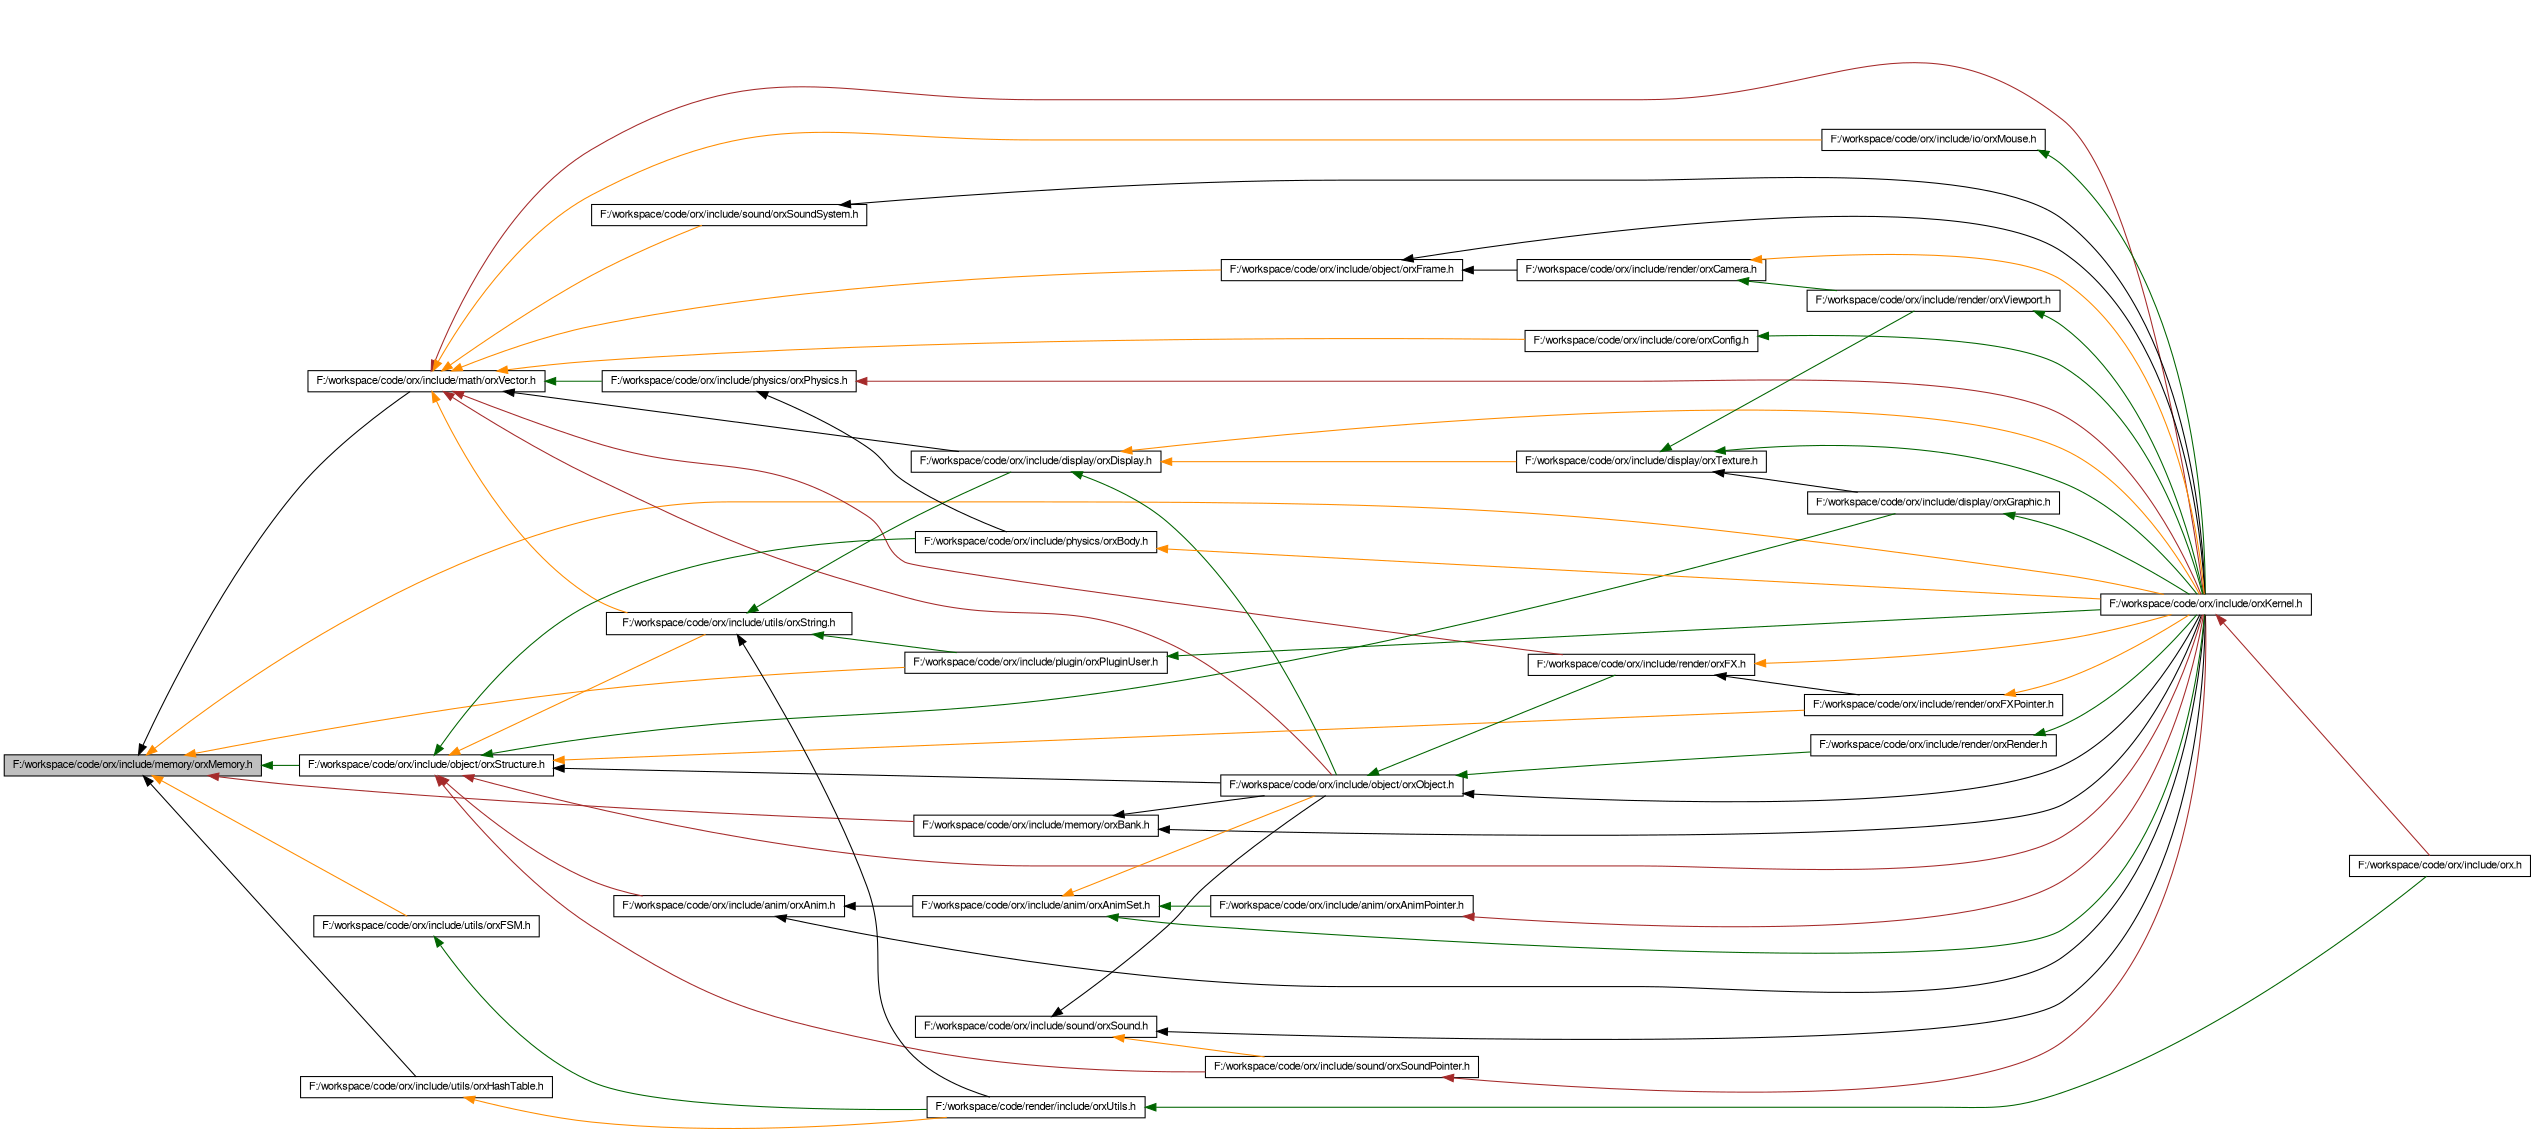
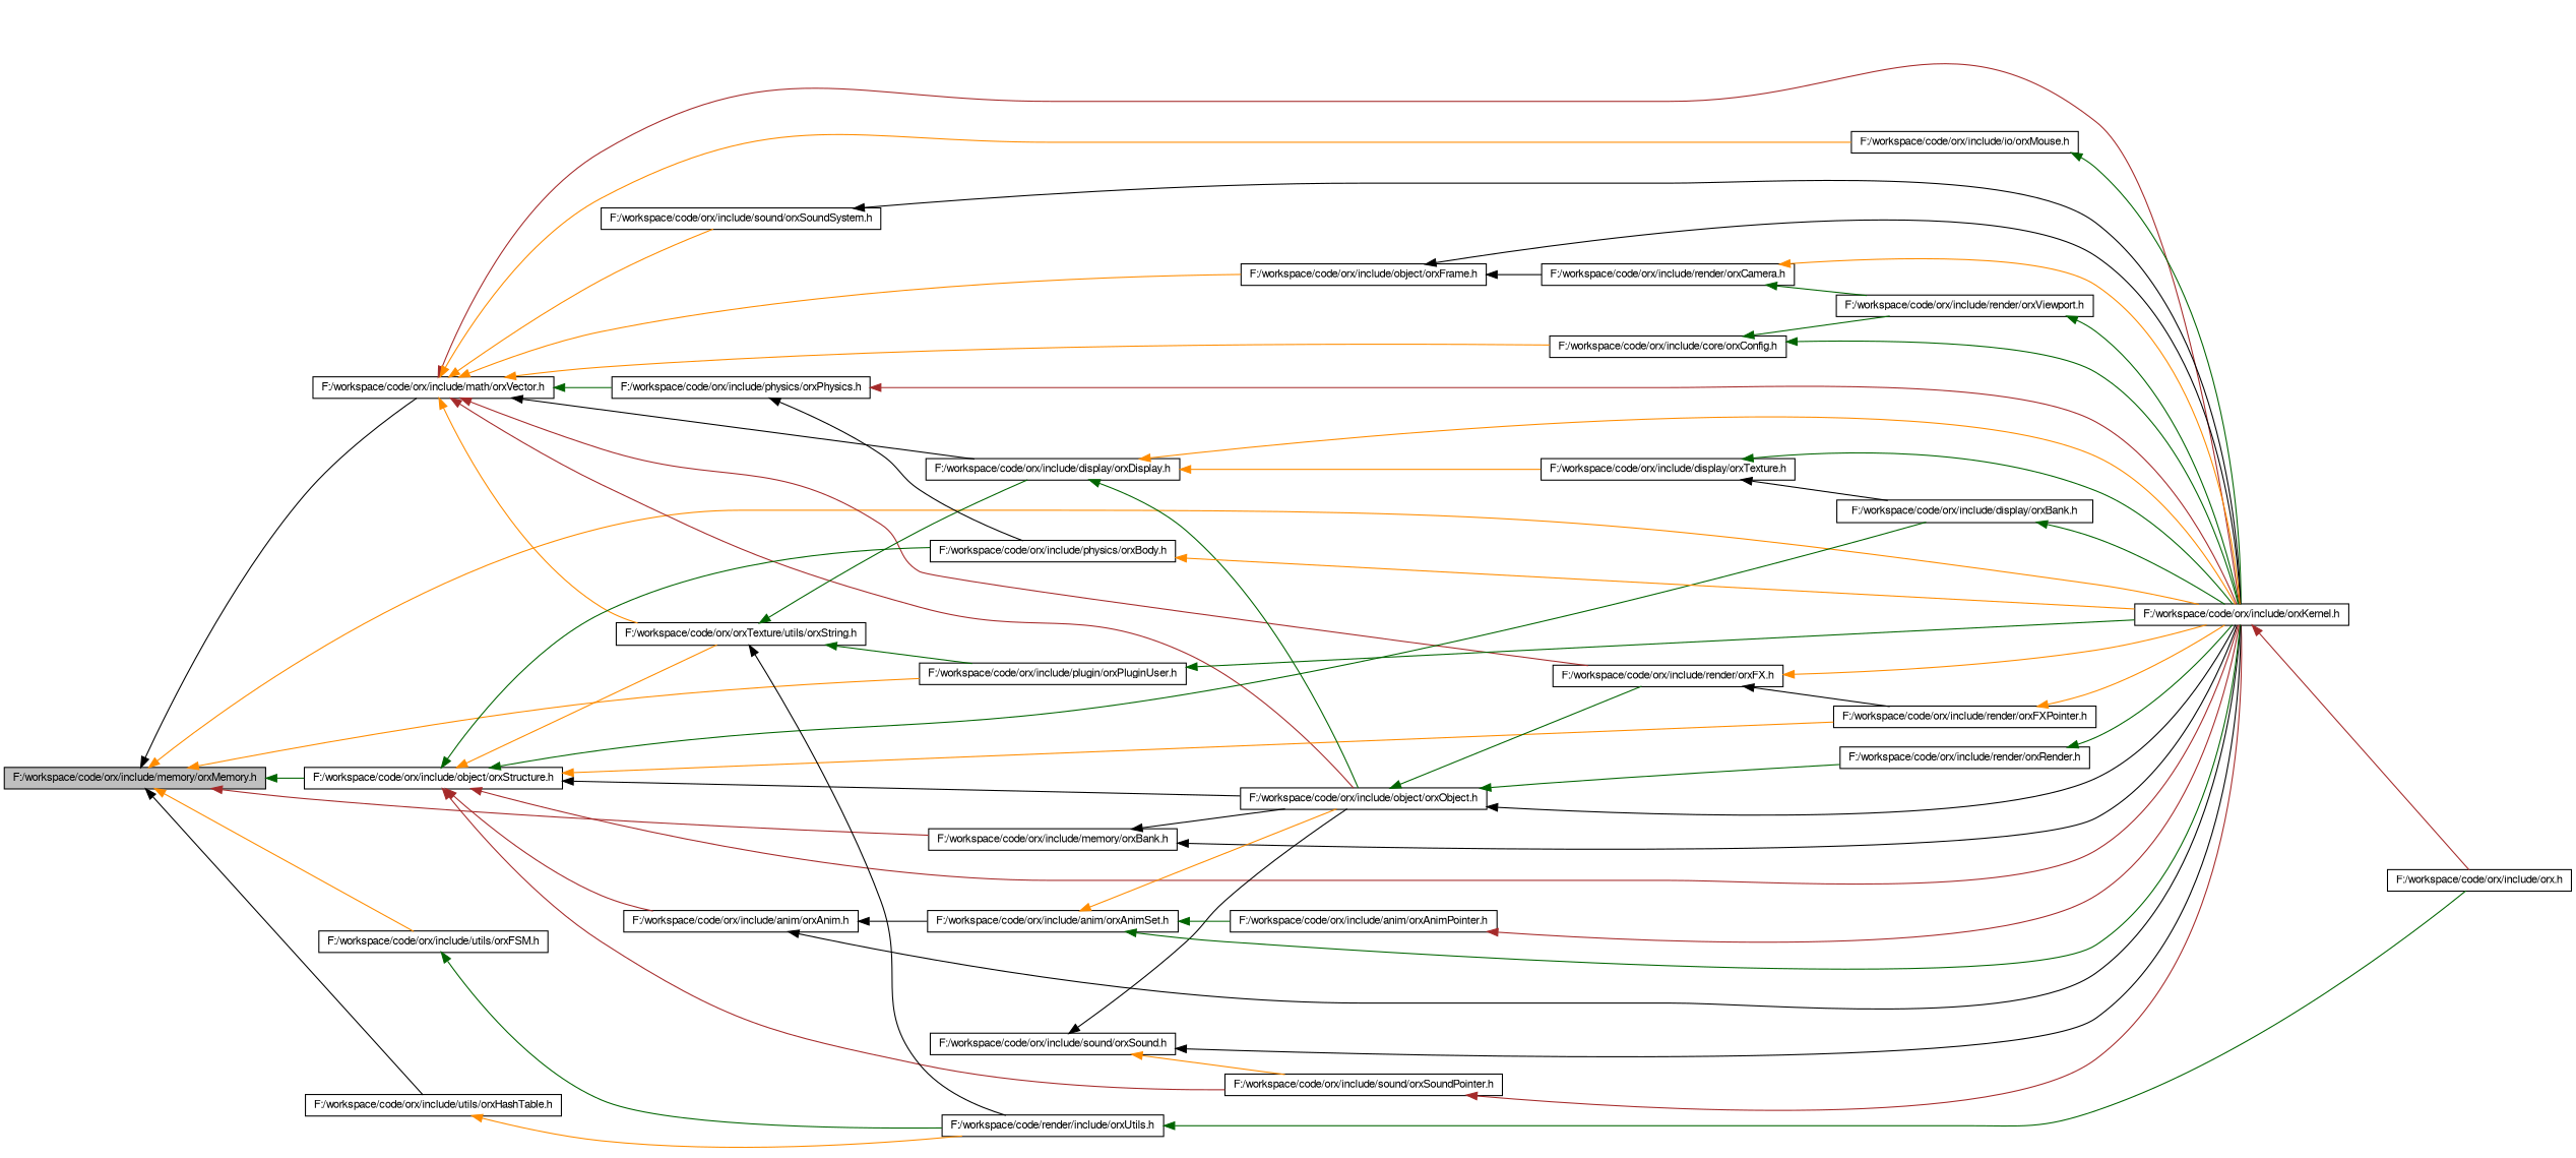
  digraph {
    rankdir=LR
    node [color=black fontname=FreeSans fontsize=10 shape=record]
    edge [color=darkgreen dir=back fontname=FreeSans fontsize=10 labelfontname=FreeSans labelfontsize=10 style=solid]
    n1 [fillcolor=grey75 fontcolor=black height=0.2 label="F:/workspace/code/orx/include/memory/orxMemory.h" style=filled width=0.4]
    n2 [height=0.2 label="F:/workspace/code/orx/include/math/orxVector.h" width=0.4]
    n3 [height=0.2 label="F:/workspace/code/orx/include/orxKernel.h" width=0.4]
    n4 [height=0.2 label="F:/workspace/code/orx/include/plugin/orxPluginUser.h" width=0.4]
    n5 [height=0.2 label="F:/workspace/code/orx/include/memory/orxBank.h" width=0.4]
    n6 [height=0.2 label="F:/workspace/code/orx/include/object/orxStructure.h" width=0.4]
    n7 [height=0.2 label="F:/workspace/code/orx/include/utils/orxFSM.h" width=0.4]
    n8 [height=0.2 label="F:/workspace/code/orx/include/utils/orxHashTable.h" width=0.4]
-   n9 [height=0.2 label="F:/workspace/code/orx/include/utils/orxString.h" width=0.4]
+   n9 [height=0.2 label="F:/workspace/code/orx/orxTexture/utils/orxString.h" width=0.4]
    n10 [height=0.2 label="F:/workspace/code/orx/include/core/orxConfig.h" width=0.4]
    n11 [height=0.2 label="F:/workspace/code/orx/include/display/orxDisplay.h" width=0.4]
    n12 [height=0.2 label="F:/workspace/code/orx/include/object/orxObject.h" width=0.4]
    n13 [height=0.2 label="F:/workspace/code/orx/include/render/orxFX.h" width=0.4]
    n14 [height=0.2 label="F:/workspace/code/orx/include/io/orxMouse.h" width=0.4]
    n15 [height=0.2 label="F:/workspace/code/orx/include/object/orxFrame.h" width=0.4]
    n16 [height=0.2 label="F:/workspace/code/orx/include/physics/orxPhysics.h" width=0.4]
    n17 [height=0.2 label="F:/workspace/code/orx/include/sound/orxSoundSystem.h" width=0.4]
    n18 [height=0.2 label="F:/workspace/code/orx/include/orx.h" width=0.4]
    n19 [height=0.2 label="F:/workspace/code/render/include/orxUtils.h" width=0.4]
-   n20 [height=0.2 label="F:/workspace/code/orx/include/display/orxGraphic.h" width=0.4]
+   n20 [height=0.2 label="F:/workspace/code/orx/include/display/orxBank.h" width=0.4]
    n21 [height=0.2 label="F:/workspace/code/orx/include/render/orxFXPointer.h" width=0.4]
    n22 [height=0.2 label="F:/workspace/code/orx/include/physics/orxBody.h" width=0.4]
    n23 [height=0.2 label="F:/workspace/code/orx/include/sound/orxSoundPointer.h" width=0.4]
    n24 [height=0.2 label="F:/workspace/code/orx/include/anim/orxAnim.h" width=0.4]
    n25 [height=0.2 label="F:/workspace/code/orx/include/display/orxTexture.h" width=0.4]
    n26 [height=0.2 label="F:/workspace/code/orx/include/render/orxRender.h" width=0.4]
    n27 [height=0.2 label="F:/workspace/code/orx/include/render/orxCamera.h" width=0.4]
    n28 [height=0.2 label="F:/workspace/code/orx/include/sound/orxSound.h" width=0.4]
    n29 [height=0.2 label="F:/workspace/code/orx/include/render/orxViewport.h" width=0.4]
    n30 [height=0.2 label="F:/workspace/code/orx/include/anim/orxAnimSet.h" width=0.4]
    n31 [height=0.2 label="F:/workspace/code/orx/include/anim/orxAnimPointer.h" width=0.4]
    n1 -> n2 [color=black]
    n1 -> n3 [color=darkorange]
    n1 -> n4 [color=darkorange]
    n1 -> n5 [color=brown]
    n1 -> n6
    n1 -> n7 [color=darkorange]
    n1 -> n8 [color=black]
    n2 -> n3 [color=brown]
    n2 -> n9 [color=darkorange]
    n2 -> n10 [color=darkorange]
    n2 -> n11 [color=black]
    n2 -> n12 [color=brown]
    n2 -> n13 [color=brown]
    n2 -> n14 [color=darkorange]
    n2 -> n15 [color=darkorange]
    n2 -> n16
    n2 -> n17 [color=darkorange]
    n3 -> n18 [color=brown]
    n4 -> n3
    n5 -> n3 [color=black]
    n5 -> n12 [color=black]
    n6 -> n3 [color=brown]
    n6 -> n9 [color=darkorange]
    n6 -> n12 [color=black]
    n6 -> n20
    n6 -> n21 [color=darkorange]
    n6 -> n22
    n6 -> n23 [color=brown]
    n6 -> n24 [color=brown]
    n7 -> n19
    n8 -> n19 [color=darkorange]
    n9 -> n4
    n9 -> n11
    n9 -> n19 [color=black]
    n10 -> n3
    n11 -> n3 [color=darkorange]
    n11 -> n12
    n11 -> n25 [color=darkorange]
    n12 -> n3 [color=black]
    n12 -> n13
    n12 -> n26
    n13 -> n3 [color=darkorange]
    n13 -> n21 [color=black]
    n14 -> n3
    n15 -> n3 [color=black]
    n15 -> n27 [color=black]
    n16 -> n3 [color=brown]
    n16 -> n22 [color=black]
    n17 -> n3 [color=black]
    n19 -> n18
    n20 -> n3
    n21 -> n3 [color=darkorange]
    n22 -> n3 [color=darkorange]
    n23 -> n3 [color=brown]
    n24 -> n3 [color=black]
    n24 -> n30 [color=black]
    n25 -> n3
    n25 -> n20 [color=black]
-   n25 -> n29
+   n10 -> n29
    n26 -> n3
    n27 -> n3 [color=darkorange]
    n27 -> n29
    n28 -> n3 [color=black]
    n28 -> n12 [color=black]
    n28 -> n23 [color=darkorange]
    n29 -> n3
    n30 -> n3
    n30 -> n12 [color=darkorange]
    n30 -> n31
    n31 -> n3 [color=brown]
  }
